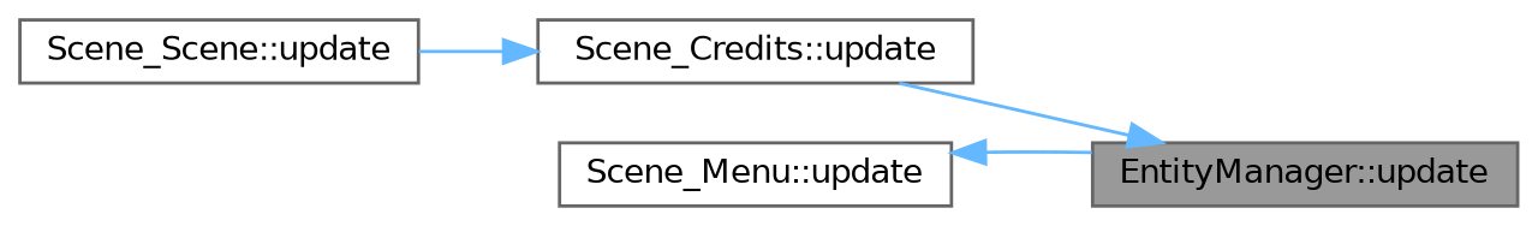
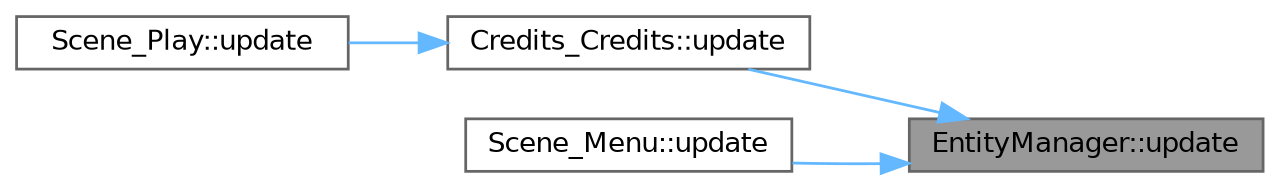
  digraph {
    rankdir=RL
    node [color=grey40 fillcolor=white fontname=Helvetica fontsize=10 shape=box style=filled]
    edge [color=steelblue1 dir=back fontname=Helvetica fontsize=10 labelfontname=Helvetica labelfontsize=10 style=solid]
    n1 [color=gray40 fillcolor=grey60 fontcolor=black height=0.2 label="EntityManager::update" width=0.4]
-   n2 [height=0.2 label="Scene_Credits::update" width=0.4]
+   n2 [height=0.2 label="Credits_Credits::update" width=0.4]
    n3 [height=0.2 label="Scene_Menu::update" width=0.4]
-   n4 [height=0.2 label="Scene_Scene::update" width=0.4]
+   n4 [height=0.2 label="Scene_Play::update" width=0.4]
    n1 -> n2
-   n3 -> n1
+   n1 -> n3
    n2 -> n4
  }
